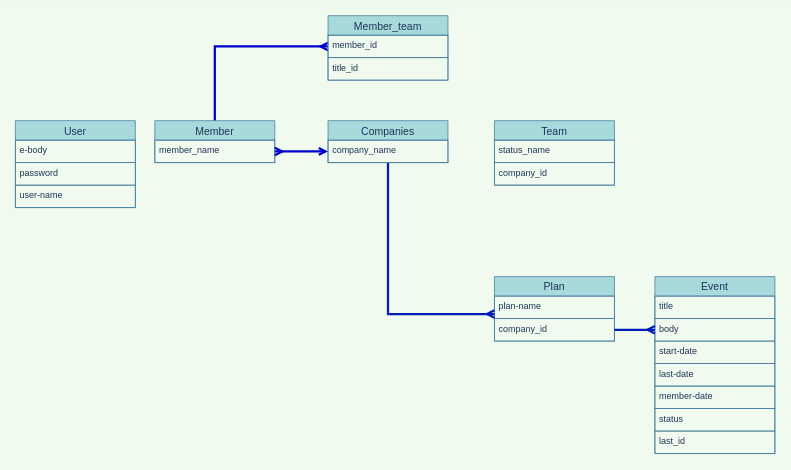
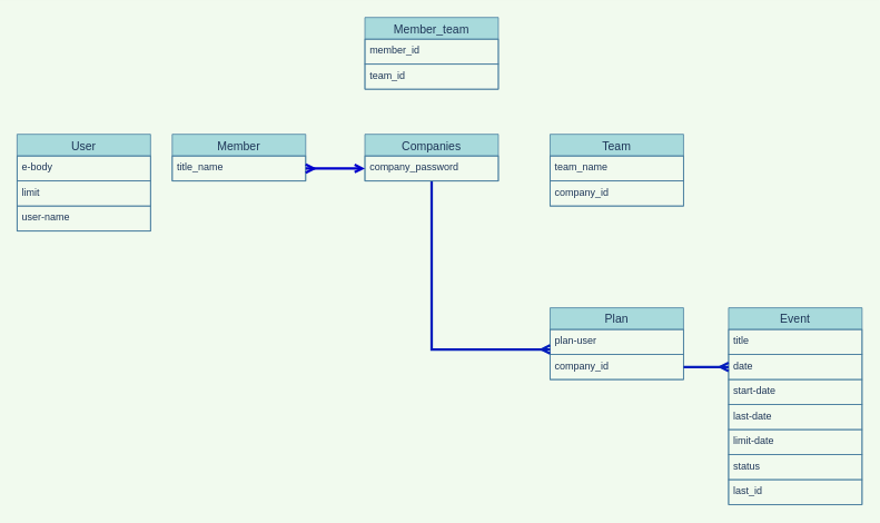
  <mxCell id="0" />
  <mxCell id="1" parent="0" />
- <mxCell id="2" style="edgeStyle=orthogonalEdgeStyle;rounded=0;orthogonalLoop=1;jettySize=auto;html=1;exitX=0.5;exitY=0;exitDx=0;exitDy=0;entryX=0;entryY=0.5;entryDx=0;entryDy=0;startArrow=none;startFill=0;endArrow=ERmany;endFill=0;strokeColor=#0000CC;strokeWidth=3;" parent="1" source="3" target="15" edge="1"><mxGeometry relative="1" as="geometry" /></mxCell>
  <mxCell id="3" value="Member" style="swimlane;fontStyle=0;childLayout=stackLayout;horizontal=1;startSize=26;horizontalStack=0;resizeParent=1;resizeParentMax=0;resizeLast=0;collapsible=1;marginBottom=0;align=center;fontSize=14;strokeColor=#457B9D;fillColor=#A8DADC;shadow=0;fontColor=#1D3557;" parent="1" vertex="1"><mxGeometry x="206" y="160" width="160" height="56" as="geometry" /></mxCell>
- <mxCell id="4" value="member_name" style="text;fillColor=none;spacingLeft=4;spacingRight=4;overflow=hidden;rotatable=0;points=[[0,0.5],[1,0.5]];portConstraint=eastwest;fontSize=12;strokeColor=#457B9D;fontColor=#1D3557;shadow=0;" parent="3" vertex="1"><mxGeometry y="26" width="160" height="30" as="geometry" /></mxCell>
+ <mxCell id="4" value="title_name" style="text;fillColor=none;spacingLeft=4;spacingRight=4;overflow=hidden;rotatable=0;points=[[0,0.5],[1,0.5]];portConstraint=eastwest;fontSize=12;strokeColor=#457B9D;fontColor=#1D3557;shadow=0;" parent="3" vertex="1"><mxGeometry y="26" width="160" height="30" as="geometry" /></mxCell>
  <mxCell id="5" value="Team" style="swimlane;fontStyle=0;childLayout=stackLayout;horizontal=1;startSize=26;horizontalStack=0;resizeParent=1;resizeParentMax=0;resizeLast=0;collapsible=1;marginBottom=0;align=center;fontSize=14;strokeColor=#457B9D;fillColor=#A8DADC;shadow=0;fontColor=#1D3557;" parent="1" vertex="1"><mxGeometry x="659" y="160" width="160" height="86" as="geometry" /></mxCell>
- <mxCell id="6" value="status_name" style="text;fillColor=none;spacingLeft=4;spacingRight=4;overflow=hidden;rotatable=0;points=[[0,0.5],[1,0.5]];portConstraint=eastwest;fontSize=12;strokeColor=#457B9D;fontColor=#1D3557;shadow=0;" parent="5" vertex="1"><mxGeometry y="26" width="160" height="30" as="geometry" /></mxCell>
+ <mxCell id="6" value="team_name" style="text;fillColor=none;spacingLeft=4;spacingRight=4;overflow=hidden;rotatable=0;points=[[0,0.5],[1,0.5]];portConstraint=eastwest;fontSize=12;strokeColor=#457B9D;fontColor=#1D3557;shadow=0;" parent="5" vertex="1"><mxGeometry y="26" width="160" height="30" as="geometry" /></mxCell>
  <mxCell id="7" value="company_id" style="text;fillColor=none;spacingLeft=4;spacingRight=4;overflow=hidden;rotatable=0;points=[[0,0.5],[1,0.5]];portConstraint=eastwest;fontSize=12;strokeColor=#457B9D;fontColor=#1D3557;shadow=0;" parent="5" vertex="1"><mxGeometry y="56" width="160" height="30" as="geometry" /></mxCell>
  <mxCell id="8" value="Plan" style="swimlane;fontStyle=0;childLayout=stackLayout;horizontal=1;startSize=26;horizontalStack=0;resizeParent=1;resizeParentMax=0;resizeLast=0;collapsible=1;marginBottom=0;align=center;fontSize=14;strokeColor=#457B9D;fillColor=#A8DADC;shadow=0;fontColor=#1D3557;" parent="1" vertex="1"><mxGeometry x="659" y="368" width="160" height="86" as="geometry" /></mxCell>
- <mxCell id="9" value="plan-name" style="text;fillColor=none;spacingLeft=4;spacingRight=4;overflow=hidden;rotatable=0;points=[[0,0.5],[1,0.5]];portConstraint=eastwest;fontSize=12;strokeColor=#457B9D;fontColor=#1D3557;shadow=0;" parent="8" vertex="1"><mxGeometry y="26" width="160" height="30" as="geometry" /></mxCell>
+ <mxCell id="9" value="plan-user" style="text;fillColor=none;spacingLeft=4;spacingRight=4;overflow=hidden;rotatable=0;points=[[0,0.5],[1,0.5]];portConstraint=eastwest;fontSize=12;strokeColor=#457B9D;fontColor=#1D3557;shadow=0;" parent="8" vertex="1"><mxGeometry y="26" width="160" height="30" as="geometry" /></mxCell>
  <mxCell id="10" value="company_id" style="text;fillColor=none;spacingLeft=4;spacingRight=4;overflow=hidden;rotatable=0;points=[[0,0.5],[1,0.5]];portConstraint=eastwest;fontSize=12;strokeColor=#457B9D;fontColor=#1D3557;shadow=0;" parent="8" vertex="1"><mxGeometry y="56" width="160" height="30" as="geometry" /></mxCell>
  <mxCell id="11" style="edgeStyle=orthogonalEdgeStyle;rounded=0;orthogonalLoop=1;jettySize=auto;html=1;fillColor=#0050ef;strokeColor=#001DBC;strokeWidth=3;endArrow=ERmany;endFill=0;" edge="1" parent="1" source="12"><mxGeometry relative="1" as="geometry"><mxPoint x="659" y="418" as="targetPoint" /><Array as="points"><mxPoint x="517" y="418" /></Array></mxGeometry></mxCell>
  <mxCell id="12" value="Companies" style="swimlane;fontStyle=0;childLayout=stackLayout;horizontal=1;startSize=26;horizontalStack=0;resizeParent=1;resizeParentMax=0;resizeLast=0;collapsible=1;marginBottom=0;align=center;fontSize=14;strokeColor=#457B9D;fillColor=#A8DADC;shadow=0;fontColor=#1D3557;" parent="1" vertex="1"><mxGeometry x="437" y="160" width="160" height="56" as="geometry" /></mxCell>
- <mxCell id="13" value="company_name" style="text;fillColor=none;spacingLeft=4;spacingRight=4;overflow=hidden;rotatable=0;points=[[0,0.5],[1,0.5]];portConstraint=eastwest;fontSize=12;strokeColor=#457B9D;fontColor=#1D3557;shadow=0;" parent="12" vertex="1"><mxGeometry y="26" width="160" height="30" as="geometry" /></mxCell>
+ <mxCell id="13" value="company_password" style="text;fillColor=none;spacingLeft=4;spacingRight=4;overflow=hidden;rotatable=0;points=[[0,0.5],[1,0.5]];portConstraint=eastwest;fontSize=12;strokeColor=#457B9D;fontColor=#1D3557;shadow=0;" parent="12" vertex="1"><mxGeometry y="26" width="160" height="30" as="geometry" /></mxCell>
  <mxCell id="14" value="Member_team" style="swimlane;fontStyle=0;childLayout=stackLayout;horizontal=1;startSize=26;horizontalStack=0;resizeParent=1;resizeParentMax=0;resizeLast=0;collapsible=1;marginBottom=0;align=center;fontSize=14;strokeColor=#457B9D;fillColor=#A8DADC;shadow=0;fontColor=#1D3557;" parent="1" vertex="1"><mxGeometry x="437" y="20" width="160" height="86" as="geometry" /></mxCell>
  <mxCell id="15" value="member_id" style="text;fillColor=none;spacingLeft=4;spacingRight=4;overflow=hidden;rotatable=0;points=[[0,0.5],[1,0.5]];portConstraint=eastwest;fontSize=12;strokeColor=#457B9D;fontColor=#1D3557;shadow=0;" parent="14" vertex="1"><mxGeometry y="26" width="160" height="30" as="geometry" /></mxCell>
- <mxCell id="16" value="title_id" style="text;fillColor=none;spacingLeft=4;spacingRight=4;overflow=hidden;rotatable=0;points=[[0,0.5],[1,0.5]];portConstraint=eastwest;fontSize=12;strokeColor=#457B9D;fontColor=#1D3557;shadow=0;" parent="14" vertex="1"><mxGeometry y="56" width="160" height="30" as="geometry" /></mxCell>
+ <mxCell id="16" value="team_id" style="text;fillColor=none;spacingLeft=4;spacingRight=4;overflow=hidden;rotatable=0;points=[[0,0.5],[1,0.5]];portConstraint=eastwest;fontSize=12;strokeColor=#457B9D;fontColor=#1D3557;shadow=0;" parent="14" vertex="1"><mxGeometry y="56" width="160" height="30" as="geometry" /></mxCell>
  <mxCell id="17" style="edgeStyle=orthogonalEdgeStyle;rounded=0;orthogonalLoop=1;jettySize=auto;html=1;exitX=1;exitY=0.5;exitDx=0;exitDy=0;entryX=0;entryY=0.5;entryDx=0;entryDy=0;startArrow=ERmany;startFill=0;endArrow=open;endFill=0;strokeColor=#0000CC;strokeWidth=3;" parent="1" source="4" target="13" edge="1"><mxGeometry relative="1" as="geometry" /></mxCell>
  <mxCell id="18" value="User" style="swimlane;fontStyle=0;childLayout=stackLayout;horizontal=1;startSize=26;horizontalStack=0;resizeParent=1;resizeParentMax=0;resizeLast=0;collapsible=1;marginBottom=0;align=center;fontSize=14;strokeColor=#457B9D;fillColor=#A8DADC;shadow=0;fontColor=#1D3557;" parent="1" vertex="1"><mxGeometry x="20" y="160" width="160" height="116" as="geometry" /></mxCell>
  <mxCell id="19" value="e-body" style="text;fillColor=none;spacingLeft=4;spacingRight=4;overflow=hidden;rotatable=0;points=[[0,0.5],[1,0.5]];portConstraint=eastwest;fontSize=12;strokeColor=#457B9D;fontColor=#1D3557;shadow=0;" parent="18" vertex="1"><mxGeometry y="26" width="160" height="30" as="geometry" /></mxCell>
- <mxCell id="20" value="password" style="text;fillColor=none;spacingLeft=4;spacingRight=4;overflow=hidden;rotatable=0;points=[[0,0.5],[1,0.5]];portConstraint=eastwest;fontSize=12;strokeColor=#457B9D;fontColor=#1D3557;shadow=0;" parent="18" vertex="1"><mxGeometry y="56" width="160" height="30" as="geometry" /></mxCell>
+ <mxCell id="20" value="limit" style="text;fillColor=none;spacingLeft=4;spacingRight=4;overflow=hidden;rotatable=0;points=[[0,0.5],[1,0.5]];portConstraint=eastwest;fontSize=12;strokeColor=#457B9D;fontColor=#1D3557;shadow=0;" parent="18" vertex="1"><mxGeometry y="56" width="160" height="30" as="geometry" /></mxCell>
  <mxCell id="21" value="user-name" style="text;fillColor=none;spacingLeft=4;spacingRight=4;overflow=hidden;rotatable=0;points=[[0,0.5],[1,0.5]];portConstraint=eastwest;fontSize=12;strokeColor=#457B9D;fontColor=#1D3557;shadow=0;" parent="18" vertex="1"><mxGeometry y="86" width="160" height="30" as="geometry" /></mxCell>
  <mxCell id="22" value="Event" style="swimlane;fontStyle=0;childLayout=stackLayout;horizontal=1;startSize=26;horizontalStack=0;resizeParent=1;resizeParentMax=0;resizeLast=0;collapsible=1;marginBottom=0;align=center;fontSize=14;strokeColor=#457B9D;fillColor=#A8DADC;shadow=0;fontColor=#1D3557;" vertex="1" parent="1"><mxGeometry x="873" y="368" width="160" height="236" as="geometry" /></mxCell>
  <mxCell id="23" value="title" style="text;fillColor=none;spacingLeft=4;spacingRight=4;overflow=hidden;rotatable=0;points=[[0,0.5],[1,0.5]];portConstraint=eastwest;fontSize=12;strokeColor=#457B9D;fontColor=#1D3557;shadow=0;" vertex="1" parent="22"><mxGeometry y="26" width="160" height="30" as="geometry" /></mxCell>
- <mxCell id="24" value="body" style="text;fillColor=none;spacingLeft=4;spacingRight=4;overflow=hidden;rotatable=0;points=[[0,0.5],[1,0.5]];portConstraint=eastwest;fontSize=12;strokeColor=#457B9D;fontColor=#1D3557;shadow=0;" vertex="1" parent="22"><mxGeometry y="56" width="160" height="30" as="geometry" /></mxCell>
+ <mxCell id="24" value="date" style="text;fillColor=none;spacingLeft=4;spacingRight=4;overflow=hidden;rotatable=0;points=[[0,0.5],[1,0.5]];portConstraint=eastwest;fontSize=12;strokeColor=#457B9D;fontColor=#1D3557;shadow=0;" vertex="1" parent="22"><mxGeometry y="56" width="160" height="30" as="geometry" /></mxCell>
  <mxCell id="25" value="start-date" style="text;fillColor=none;spacingLeft=4;spacingRight=4;overflow=hidden;rotatable=0;points=[[0,0.5],[1,0.5]];portConstraint=eastwest;fontSize=12;strokeColor=#457B9D;fontColor=#1D3557;shadow=0;" vertex="1" parent="22"><mxGeometry y="86" width="160" height="30" as="geometry" /></mxCell>
  <mxCell id="26" value="last-date" style="text;fillColor=none;spacingLeft=4;spacingRight=4;overflow=hidden;rotatable=0;points=[[0,0.5],[1,0.5]];portConstraint=eastwest;fontSize=12;strokeColor=#457B9D;fontColor=#1D3557;shadow=0;" vertex="1" parent="22"><mxGeometry y="116" width="160" height="30" as="geometry" /></mxCell>
- <mxCell id="27" value="member-date" style="text;fillColor=none;spacingLeft=4;spacingRight=4;overflow=hidden;rotatable=0;points=[[0,0.5],[1,0.5]];portConstraint=eastwest;fontSize=12;strokeColor=#457B9D;fontColor=#1D3557;shadow=0;" vertex="1" parent="22"><mxGeometry y="146" width="160" height="30" as="geometry" /></mxCell>
+ <mxCell id="27" value="limit-date" style="text;fillColor=none;spacingLeft=4;spacingRight=4;overflow=hidden;rotatable=0;points=[[0,0.5],[1,0.5]];portConstraint=eastwest;fontSize=12;strokeColor=#457B9D;fontColor=#1D3557;shadow=0;" vertex="1" parent="22"><mxGeometry y="146" width="160" height="30" as="geometry" /></mxCell>
  <mxCell id="28" value="status" style="text;fillColor=none;spacingLeft=4;spacingRight=4;overflow=hidden;rotatable=0;points=[[0,0.5],[1,0.5]];portConstraint=eastwest;fontSize=12;strokeColor=#457B9D;fontColor=#1D3557;shadow=0;" vertex="1" parent="22"><mxGeometry y="176" width="160" height="30" as="geometry" /></mxCell>
  <mxCell id="29" value="last_id" style="text;fillColor=none;spacingLeft=4;spacingRight=4;overflow=hidden;rotatable=0;points=[[0,0.5],[1,0.5]];portConstraint=eastwest;fontSize=12;strokeColor=#457B9D;fontColor=#1D3557;shadow=0;" vertex="1" parent="22"><mxGeometry y="206" width="160" height="30" as="geometry" /></mxCell>
  <mxCell id="30" style="edgeStyle=orthogonalEdgeStyle;rounded=0;orthogonalLoop=1;jettySize=auto;html=1;entryX=0;entryY=0.5;entryDx=0;entryDy=0;endArrow=ERmany;endFill=0;strokeWidth=3;fillColor=#0050ef;strokeColor=#001DBC;" edge="1" parent="1" source="10" target="24"><mxGeometry relative="1" as="geometry"><mxPoint x="819" y="499" as="sourcePoint" /></mxGeometry></mxCell>
